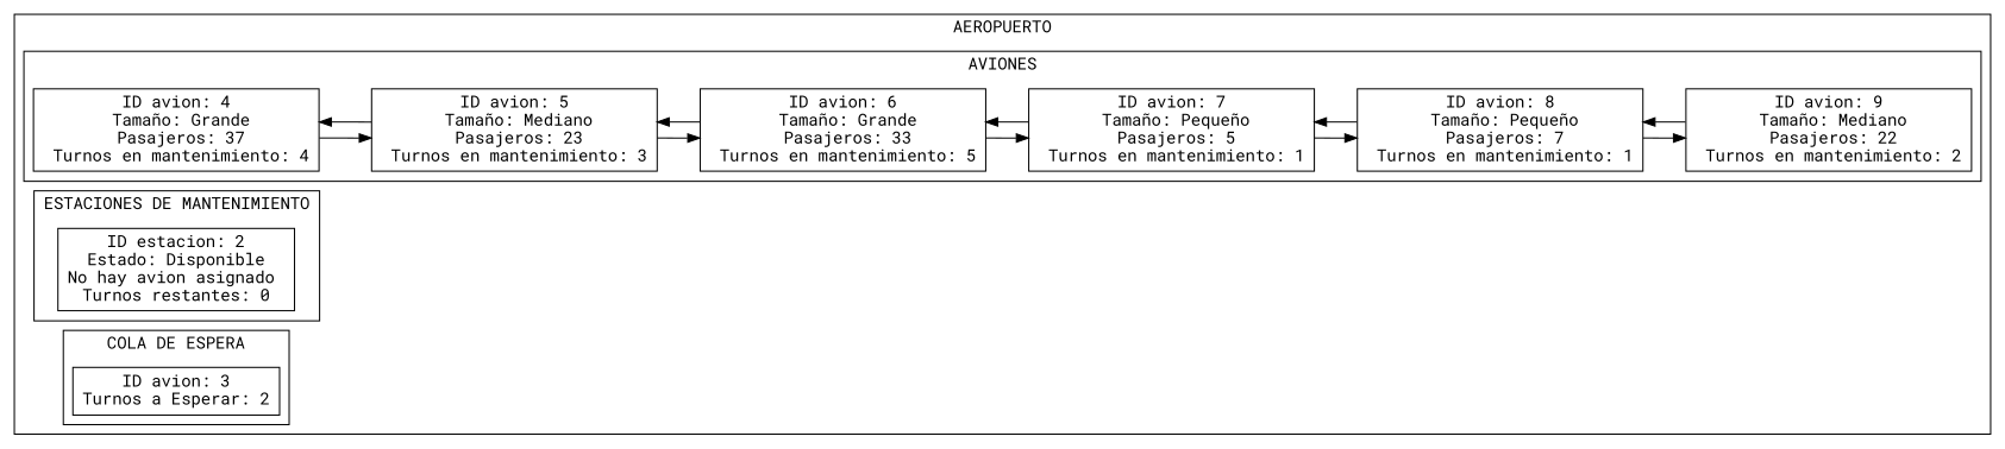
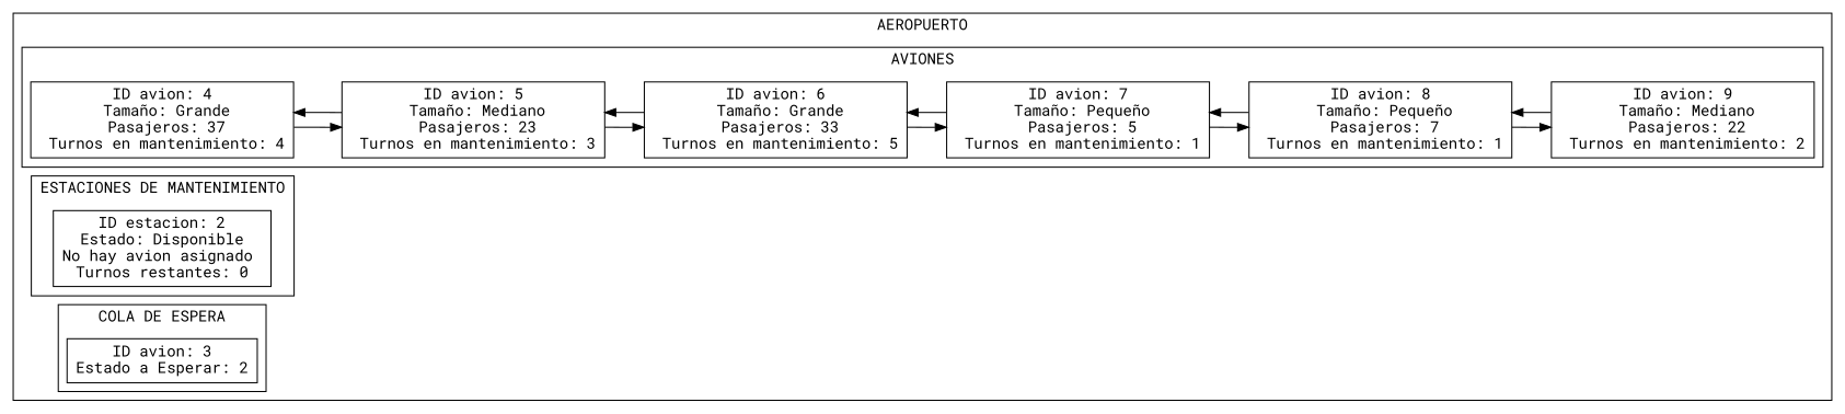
  digraph {
    rankdir=LR
    fontname="Roboto Mono"
    node [color=black shape=record fontname="Roboto Mono"]
    edge [fontname="Roboto Mono"]
    n1 [label="ID avion: 4\n Tamaño: Grande\n Pasajeros: 37\n Turnos en mantenimiento: 4 "]
    n2 [label="ID avion: 5\n Tamaño: Mediano\n Pasajeros: 23\n Turnos en mantenimiento: 3 "]
    n3 [label="ID avion: 6\n Tamaño: Grande\n Pasajeros: 33\n Turnos en mantenimiento: 5 "]
    n4 [label="ID avion: 7\n Tamaño: Pequeño\n Pasajeros: 5\n Turnos en mantenimiento: 1 "]
    n5 [label="ID avion: 8\n Tamaño: Pequeño\n Pasajeros: 7\n Turnos en mantenimiento: 1 "]
    n6 [label="ID avion: 9\n Tamaño: Mediano\n Pasajeros: 22\n Turnos en mantenimiento: 2 "]
    n7 [label="ID estacion: 2\nEstado: Disponible\nNo hay avion asignado \nTurnos restantes: 0"]
-   n8 [label="ID avion: 3\nTurnos a Esperar: 2\n "]
+   n8 [label="ID avion: 3\nEstado a Esperar: 2\n "]
    subgraph cluster_1 {
      label=AEROPUERTO
      subgraph cluster_2 {
        label=AVIONES
        n1
        n2
        n3
        n4
        n5
        n6
      }
      subgraph cluster_3 {
        label="ESTACIONES DE MANTENIMIENTO"
        n7
      }
      subgraph cluster_4 {
        label="COLA DE ESPERA"
        n8
      }
    }
    n1 -> n2
    n2 -> n1
    n2 -> n3
    n3 -> n2
    n3 -> n4
    n4 -> n3
    n4 -> n5
    n5 -> n4
    n5 -> n6
    n6 -> n5
  }
